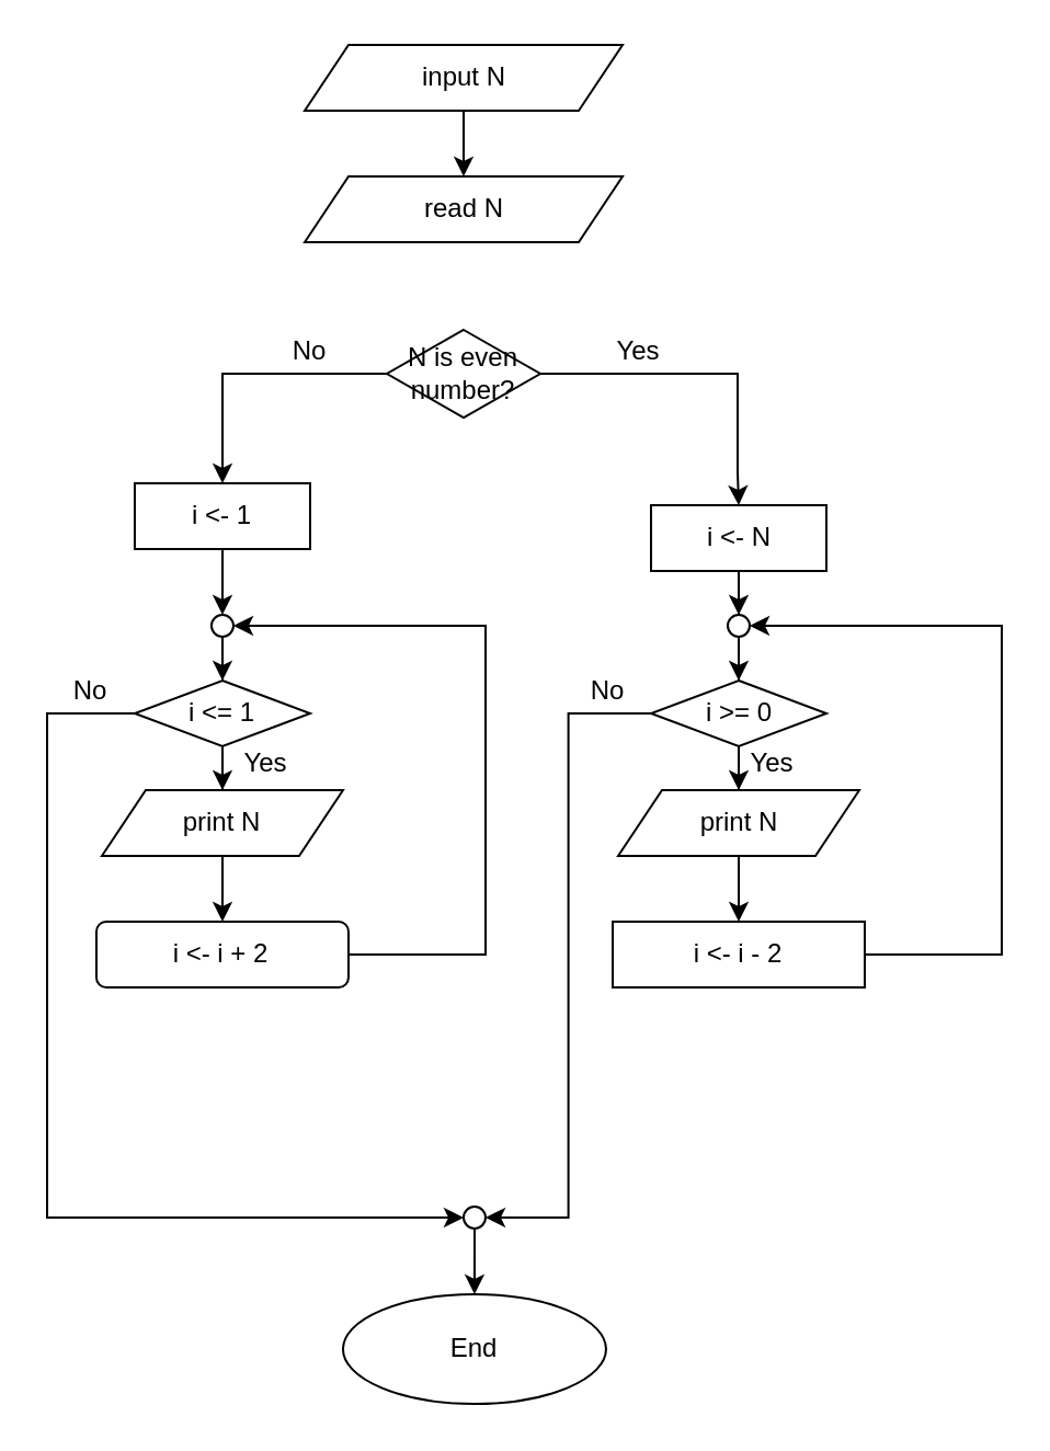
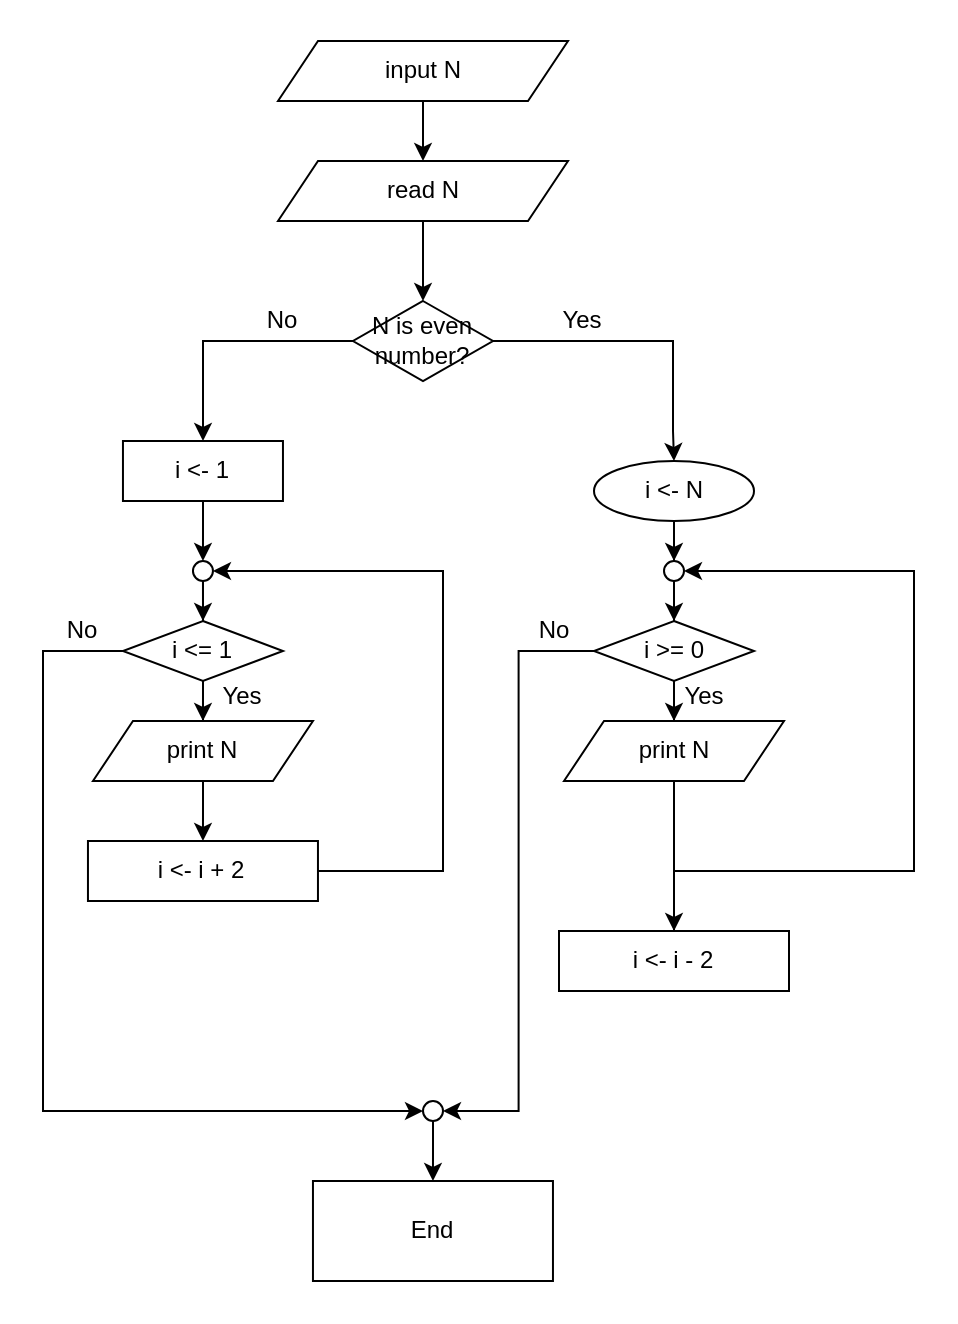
  <mxCell id="0" />
  <mxCell id="1" parent="0" />
+ <mxCell id="2" style="edgeStyle=orthogonalEdgeStyle;rounded=0;orthogonalLoop=1;jettySize=auto;html=1;entryX=0.5;entryY=0;entryDx=0;entryDy=0;" edge="1" parent="1" source="37" target="6"><mxGeometry relative="1" as="geometry" /></mxCell>
  <mxCell id="3" value="input N" style="shape=parallelogram;perimeter=parallelogramPerimeter;whiteSpace=wrap;html=1;fixedSize=1;" vertex="1" parent="1"><mxGeometry x="138.5" y="20" width="145" height="30" as="geometry" /></mxCell>
  <mxCell id="4" style="edgeStyle=orthogonalEdgeStyle;rounded=0;orthogonalLoop=1;jettySize=auto;html=1;entryX=0.5;entryY=0;entryDx=0;entryDy=0;" edge="1" parent="1" source="6" target="10"><mxGeometry relative="1" as="geometry"><mxPoint x="336" y="210" as="targetPoint" /><Array as="points"><mxPoint x="336" y="170" /><mxPoint x="336" y="215" /></Array></mxGeometry></mxCell>
  <mxCell id="5" style="edgeStyle=orthogonalEdgeStyle;rounded=0;orthogonalLoop=1;jettySize=auto;html=1;" edge="1" parent="1" source="6" target="21"><mxGeometry relative="1" as="geometry" /></mxCell>
  <mxCell id="6" value="N is even number?" style="rhombus;whiteSpace=wrap;html=1;" vertex="1" parent="1"><mxGeometry x="176" y="150" width="70" height="40" as="geometry" /></mxCell>
  <mxCell id="7" value="Yes" style="text;html=1;align=center;verticalAlign=middle;whiteSpace=wrap;rounded=0;" vertex="1" parent="1"><mxGeometry x="270.97" y="150" width="40" height="20" as="geometry" /></mxCell>
  <mxCell id="8" value="No" style="text;html=1;align=center;verticalAlign=middle;whiteSpace=wrap;rounded=0;" vertex="1" parent="1"><mxGeometry x="121" y="150" width="40" height="20" as="geometry" /></mxCell>
  <mxCell id="9" style="edgeStyle=orthogonalEdgeStyle;rounded=0;orthogonalLoop=1;jettySize=auto;html=1;entryX=0.5;entryY=0;entryDx=0;entryDy=0;" edge="1" parent="1" source="10" target="12"><mxGeometry relative="1" as="geometry" /></mxCell>
- <mxCell id="10" value="i &amp;lt;- N" style="rounded=0;whiteSpace=wrap;html=1;" vertex="1" parent="1"><mxGeometry x="296.5" y="230" width="80" height="30" as="geometry" /></mxCell>
+ <mxCell id="10" value="i &amp;lt;- N" style="ellipse;whiteSpace=wrap;html=1;" vertex="1" parent="1"><mxGeometry x="296.5" y="230" width="80" height="30" as="geometry" /></mxCell>
  <mxCell id="11" style="edgeStyle=orthogonalEdgeStyle;rounded=0;orthogonalLoop=1;jettySize=auto;html=1;entryX=0.5;entryY=0;entryDx=0;entryDy=0;" edge="1" parent="1" source="12" target="15"><mxGeometry relative="1" as="geometry" /></mxCell>
  <mxCell id="12" value="" style="ellipse;whiteSpace=wrap;html=1;aspect=fixed;" vertex="1" parent="1"><mxGeometry x="331.5" y="280" width="10" height="10" as="geometry" /></mxCell>
  <mxCell id="13" style="edgeStyle=orthogonalEdgeStyle;rounded=0;orthogonalLoop=1;jettySize=auto;html=1;entryX=0.5;entryY=0;entryDx=0;entryDy=0;" edge="1" parent="1" source="15" target="17"><mxGeometry relative="1" as="geometry" /></mxCell>
  <mxCell id="14" style="edgeStyle=orthogonalEdgeStyle;rounded=0;orthogonalLoop=1;jettySize=auto;html=1;entryX=1;entryY=0.5;entryDx=0;entryDy=0;" edge="1" parent="1" source="15" target="39"><mxGeometry relative="1" as="geometry" /></mxCell>
  <mxCell id="15" value="i &amp;gt;= 0" style="rhombus;whiteSpace=wrap;html=1;" vertex="1" parent="1"><mxGeometry x="296.5" y="310" width="80" height="30" as="geometry" /></mxCell>
  <mxCell id="16" style="edgeStyle=orthogonalEdgeStyle;rounded=0;orthogonalLoop=1;jettySize=auto;html=1;entryX=0.5;entryY=0;entryDx=0;entryDy=0;" edge="1" parent="1" source="17" target="19"><mxGeometry relative="1" as="geometry" /></mxCell>
  <mxCell id="17" value="print N" style="shape=parallelogram;perimeter=parallelogramPerimeter;whiteSpace=wrap;html=1;fixedSize=1;" vertex="1" parent="1"><mxGeometry x="281.5" y="360" width="110" height="30" as="geometry" /></mxCell>
  <mxCell id="18" style="edgeStyle=orthogonalEdgeStyle;rounded=0;orthogonalLoop=1;jettySize=auto;html=1;entryX=1;entryY=0.5;entryDx=0;entryDy=0;" edge="1" parent="1" source="19" target="12"><mxGeometry relative="1" as="geometry"><Array as="points"><mxPoint x="456.5" y="435" /><mxPoint x="456.5" y="285" /></Array></mxGeometry></mxCell>
- <mxCell id="19" value="i &amp;lt;- i - 2" style="rounded=0;whiteSpace=wrap;html=1;" vertex="1" parent="1"><mxGeometry x="279" y="420" width="115" height="30" as="geometry" /></mxCell>
+ <mxCell id="19" value="i &amp;lt;- i - 2" style="rounded=0;whiteSpace=wrap;html=1;" vertex="1" parent="1"><mxGeometry x="279" y="465" width="115" height="30" as="geometry" /></mxCell>
  <mxCell id="20" style="edgeStyle=orthogonalEdgeStyle;rounded=0;orthogonalLoop=1;jettySize=auto;html=1;entryX=0.5;entryY=0;entryDx=0;entryDy=0;" edge="1" parent="1" source="21" target="23"><mxGeometry relative="1" as="geometry" /></mxCell>
  <mxCell id="21" value="i &amp;lt;- 1" style="rounded=0;whiteSpace=wrap;html=1;" vertex="1" parent="1"><mxGeometry x="60.98" y="220" width="80" height="30" as="geometry" /></mxCell>
  <mxCell id="22" style="edgeStyle=orthogonalEdgeStyle;rounded=0;orthogonalLoop=1;jettySize=auto;html=1;entryX=0.5;entryY=0;entryDx=0;entryDy=0;" edge="1" parent="1" source="23" target="26"><mxGeometry relative="1" as="geometry" /></mxCell>
  <mxCell id="23" value="" style="ellipse;whiteSpace=wrap;html=1;aspect=fixed;" vertex="1" parent="1"><mxGeometry x="95.98" y="280" width="10" height="10" as="geometry" /></mxCell>
  <mxCell id="24" style="edgeStyle=orthogonalEdgeStyle;rounded=0;orthogonalLoop=1;jettySize=auto;html=1;entryX=0.5;entryY=0;entryDx=0;entryDy=0;" edge="1" parent="1" source="26" target="28"><mxGeometry relative="1" as="geometry" /></mxCell>
  <mxCell id="25" style="edgeStyle=orthogonalEdgeStyle;rounded=0;orthogonalLoop=1;jettySize=auto;html=1;entryX=0;entryY=0.5;entryDx=0;entryDy=0;" edge="1" parent="1" source="26" target="39"><mxGeometry relative="1" as="geometry"><Array as="points"><mxPoint x="21" y="325" /><mxPoint x="21" y="555" /></Array><mxPoint x="205.98" y="505" as="targetPoint" /></mxGeometry></mxCell>
  <mxCell id="26" value="i &amp;lt;= 1" style="rhombus;whiteSpace=wrap;html=1;" vertex="1" parent="1"><mxGeometry x="60.98" y="310" width="80" height="30" as="geometry" /></mxCell>
  <mxCell id="27" style="edgeStyle=orthogonalEdgeStyle;rounded=0;orthogonalLoop=1;jettySize=auto;html=1;entryX=0.5;entryY=0;entryDx=0;entryDy=0;" edge="1" parent="1" source="28" target="30"><mxGeometry relative="1" as="geometry" /></mxCell>
  <mxCell id="28" value="print N" style="shape=parallelogram;perimeter=parallelogramPerimeter;whiteSpace=wrap;html=1;fixedSize=1;" vertex="1" parent="1"><mxGeometry x="45.98" y="360" width="110" height="30" as="geometry" /></mxCell>
  <mxCell id="29" style="edgeStyle=orthogonalEdgeStyle;rounded=0;orthogonalLoop=1;jettySize=auto;html=1;entryX=1;entryY=0.5;entryDx=0;entryDy=0;" edge="1" parent="1" source="30" target="23"><mxGeometry relative="1" as="geometry"><Array as="points"><mxPoint x="220.98" y="435" /><mxPoint x="220.98" y="285" /></Array></mxGeometry></mxCell>
- <mxCell id="30" value="i &amp;lt;- i + 2" style="whiteSpace=wrap;html=1;rounded=1;" vertex="1" parent="1"><mxGeometry x="43.48" y="420" width="115" height="30" as="geometry" /></mxCell>
- <mxCell id="31" value="End" style="ellipse;whiteSpace=wrap;html=1;" vertex="1" parent="1"><mxGeometry x="155.98" y="590" width="120" height="50" as="geometry" /></mxCell>
+ <mxCell id="30" value="i &amp;lt;- i + 2" style="rounded=0;whiteSpace=wrap;html=1;" vertex="1" parent="1"><mxGeometry x="43.48" y="420" width="115" height="30" as="geometry" /></mxCell>
+ <mxCell id="31" value="End" style="whiteSpace=wrap;html=1;rounded=0;" vertex="1" parent="1"><mxGeometry x="155.98" y="590" width="120" height="50" as="geometry" /></mxCell>
  <mxCell id="32" value="Yes" style="text;html=1;align=center;verticalAlign=middle;whiteSpace=wrap;rounded=0;" vertex="1" parent="1"><mxGeometry x="331.5" y="338" width="40" height="20" as="geometry" /></mxCell>
  <mxCell id="33" value="Yes" style="text;html=1;align=center;verticalAlign=middle;whiteSpace=wrap;rounded=0;" vertex="1" parent="1"><mxGeometry x="100.98" y="338" width="40" height="20" as="geometry" /></mxCell>
  <mxCell id="34" value="No" style="text;html=1;align=center;verticalAlign=middle;whiteSpace=wrap;rounded=0;" vertex="1" parent="1"><mxGeometry x="20.98" y="305" width="40" height="20" as="geometry" /></mxCell>
  <mxCell id="35" value="No" style="text;html=1;align=center;verticalAlign=middle;whiteSpace=wrap;rounded=0;" vertex="1" parent="1"><mxGeometry x="256.5" y="305" width="40" height="20" as="geometry" /></mxCell>
  <mxCell id="36" value="" style="edgeStyle=orthogonalEdgeStyle;rounded=0;orthogonalLoop=1;jettySize=auto;html=1;entryX=0.5;entryY=0;entryDx=0;entryDy=0;" edge="1" parent="1" source="3" target="37"><mxGeometry relative="1" as="geometry"><mxPoint x="211" y="80" as="sourcePoint" /><mxPoint x="211" y="150" as="targetPoint" /></mxGeometry></mxCell>
  <mxCell id="37" value="read N" style="shape=parallelogram;perimeter=parallelogramPerimeter;whiteSpace=wrap;html=1;fixedSize=1;" vertex="1" parent="1"><mxGeometry x="138.5" y="80" width="145" height="30" as="geometry" /></mxCell>
  <mxCell id="38" style="edgeStyle=orthogonalEdgeStyle;rounded=0;orthogonalLoop=1;jettySize=auto;html=1;entryX=0.5;entryY=0;entryDx=0;entryDy=0;" edge="1" parent="1" source="39" target="31"><mxGeometry relative="1" as="geometry" /></mxCell>
  <mxCell id="39" value="" style="ellipse;whiteSpace=wrap;html=1;aspect=fixed;" vertex="1" parent="1"><mxGeometry x="211" y="550" width="10" height="10" as="geometry" /></mxCell>
